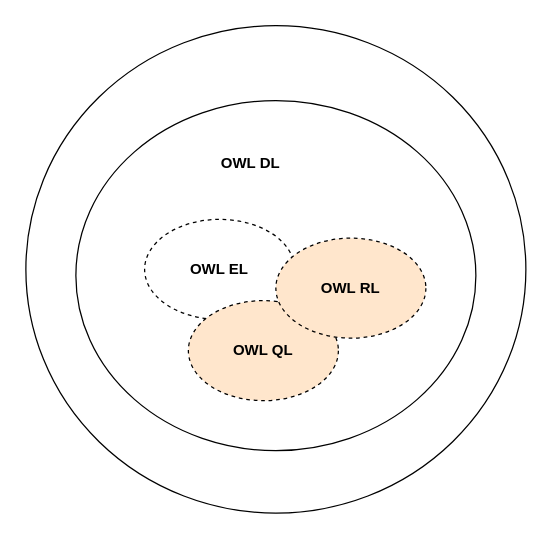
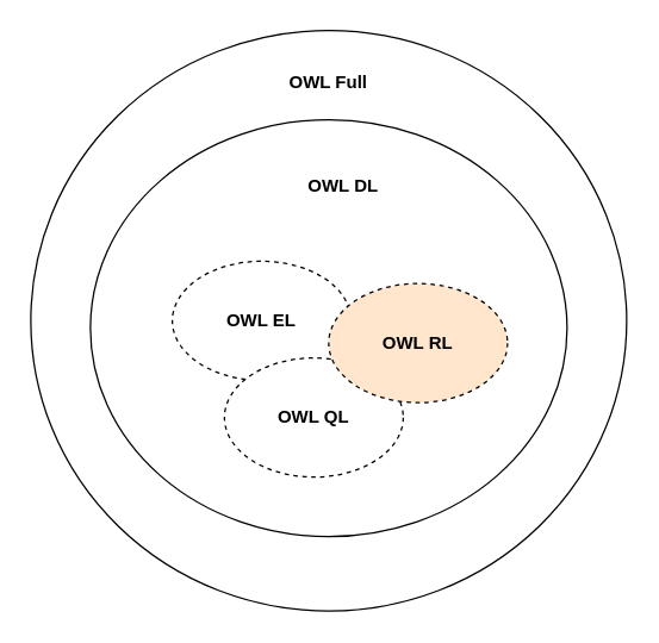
  <mxCell id="0" />
  <mxCell id="1" parent="0" />
  <mxCell id="2" value="" style="ellipse;whiteSpace=wrap;html=1;" vertex="1" parent="1"><mxGeometry x="20" y="20" width="400" height="390" as="geometry" /></mxCell>
  <mxCell id="3" value="" style="ellipse;whiteSpace=wrap;html=1;" vertex="1" parent="1"><mxGeometry x="60" y="80" width="320" height="280" as="geometry" /></mxCell>
  <mxCell id="4" value="OWL EL" style="ellipse;whiteSpace=wrap;html=1;dashed=1;fontStyle=1" vertex="1" parent="1"><mxGeometry x="115" y="175" width="120" height="80" as="geometry" /></mxCell>
- <mxCell id="6" value="OWL QL" style="ellipse;whiteSpace=wrap;html=1;dashed=1;fontStyle=1;fillColor=#ffe6cc;" vertex="1" parent="1"><mxGeometry x="150" y="240" width="120" height="80" as="geometry" /></mxCell>
+ <mxCell id="5" value="OWL Full" style="text;html=1;strokeColor=none;fillColor=none;align=center;verticalAlign=middle;whiteSpace=wrap;rounded=0;fontStyle=1" vertex="1" parent="1"><mxGeometry x="190" y="40" width="60" height="30" as="geometry" /></mxCell>
+ <mxCell id="6" value="OWL QL" style="ellipse;whiteSpace=wrap;html=1;dashed=1;fontStyle=1" vertex="1" parent="1"><mxGeometry x="150" y="240" width="120" height="80" as="geometry" /></mxCell>
  <mxCell id="7" value="OWL RL" style="ellipse;whiteSpace=wrap;html=1;dashed=1;fontStyle=1;fillColor=#ffe6cc;" vertex="1" parent="1"><mxGeometry x="220" y="190" width="120" height="80" as="geometry" /></mxCell>
- <mxCell id="8" value="OWL DL" style="text;html=1;strokeColor=none;fillColor=none;align=center;verticalAlign=middle;whiteSpace=wrap;rounded=0;fontStyle=1" vertex="1" parent="1"><mxGeometry x="170" y="115" width="60" height="30" as="geometry" /></mxCell>
+ <mxCell id="8" value="OWL DL" style="text;html=1;strokeColor=none;fillColor=none;align=center;verticalAlign=middle;whiteSpace=wrap;rounded=0;fontStyle=1" vertex="1" parent="1"><mxGeometry x="200" y="110" width="60" height="30" as="geometry" /></mxCell>
